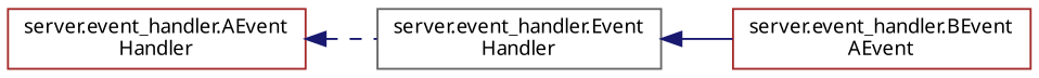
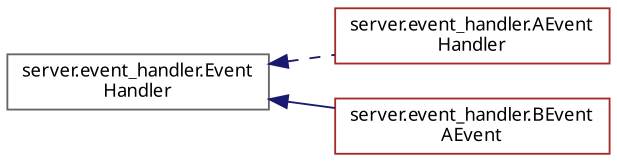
  digraph {
    fontname="Noto Sans"
    rankdir=LR
    node [color=brown fillcolor=white fontname="Noto Sans" fontsize=10 shape=record style=filled]
    edge [color=midnightblue dir=back fontname="Noto Sans" fontsize=10 labelfontname=Helvetica labelfontsize=10]
    n1 [color=gray40 height=0.2 label="server.event_handler.Event\lHandler" width=0.4]
    n2 [height=0.2 label="server.event_handler.AEvent\lHandler" width=0.4]
    n3 [height=0.2 label="server.event_handler.BEvent\lAEvent" width=0.4]
-   n2 -> n1 [style=dashed]
+   n1 -> n2 [style=dashed]
    n1 -> n3 [style=solid]
  }
